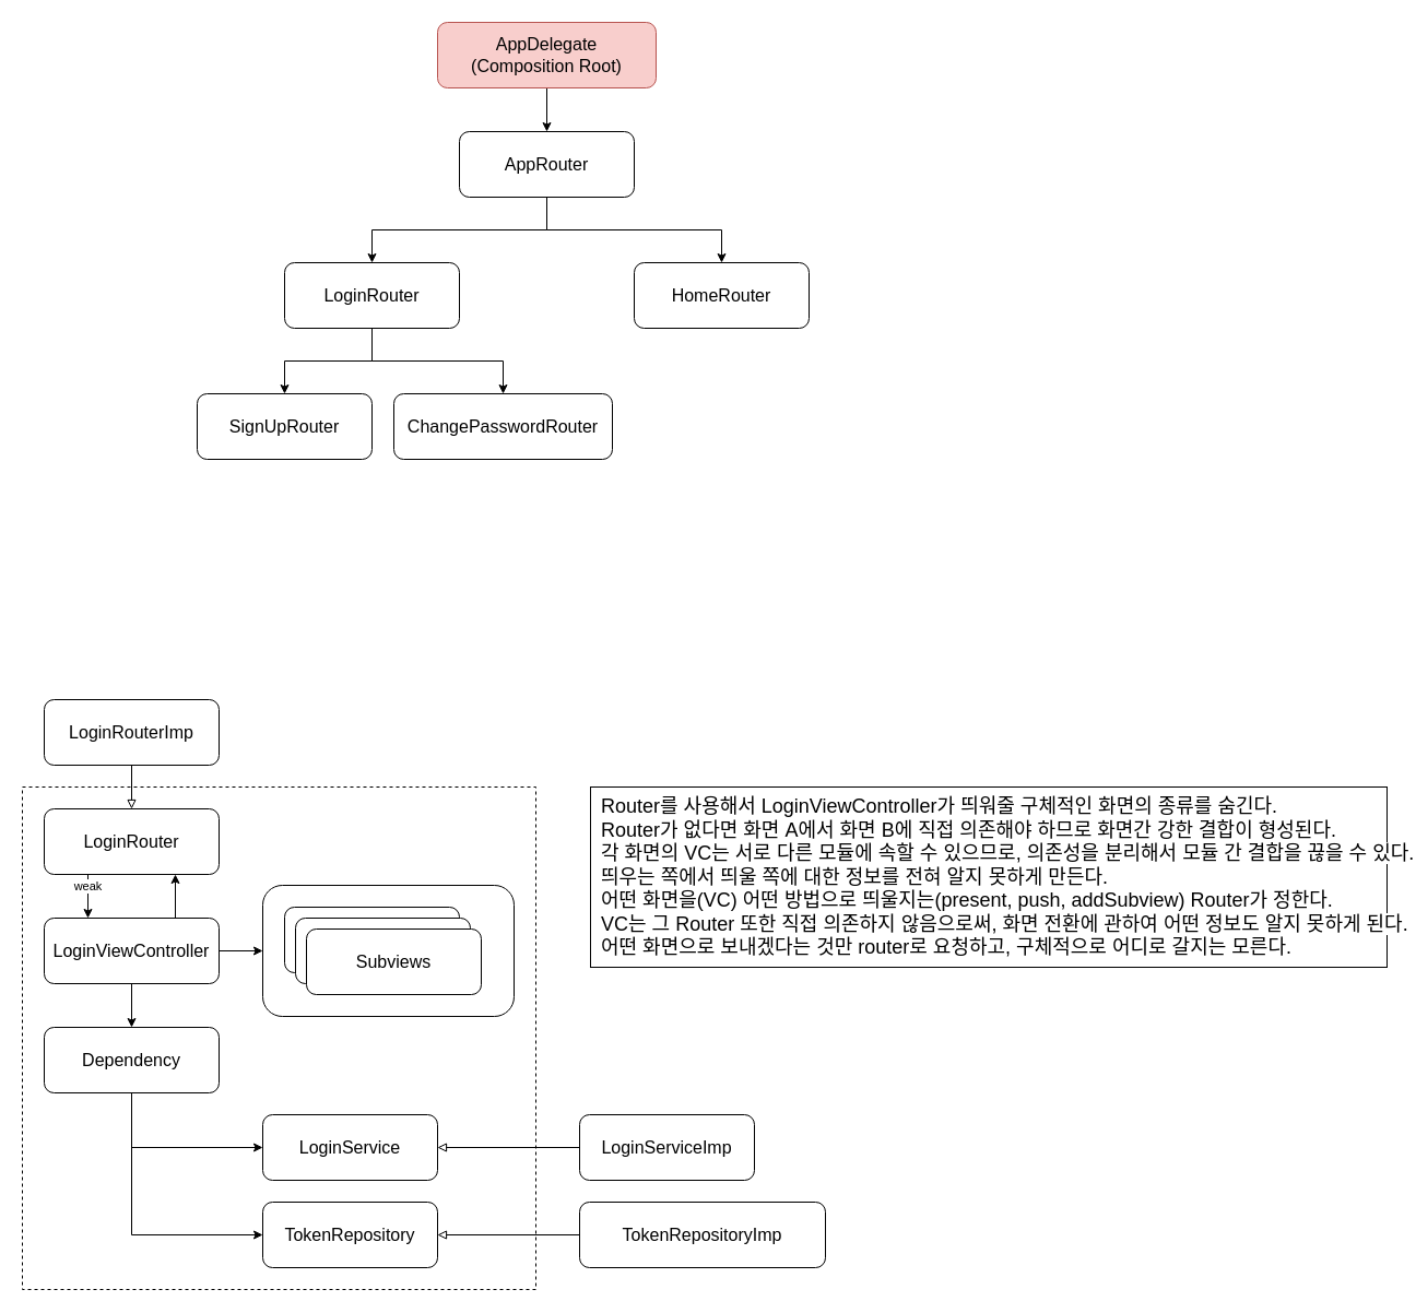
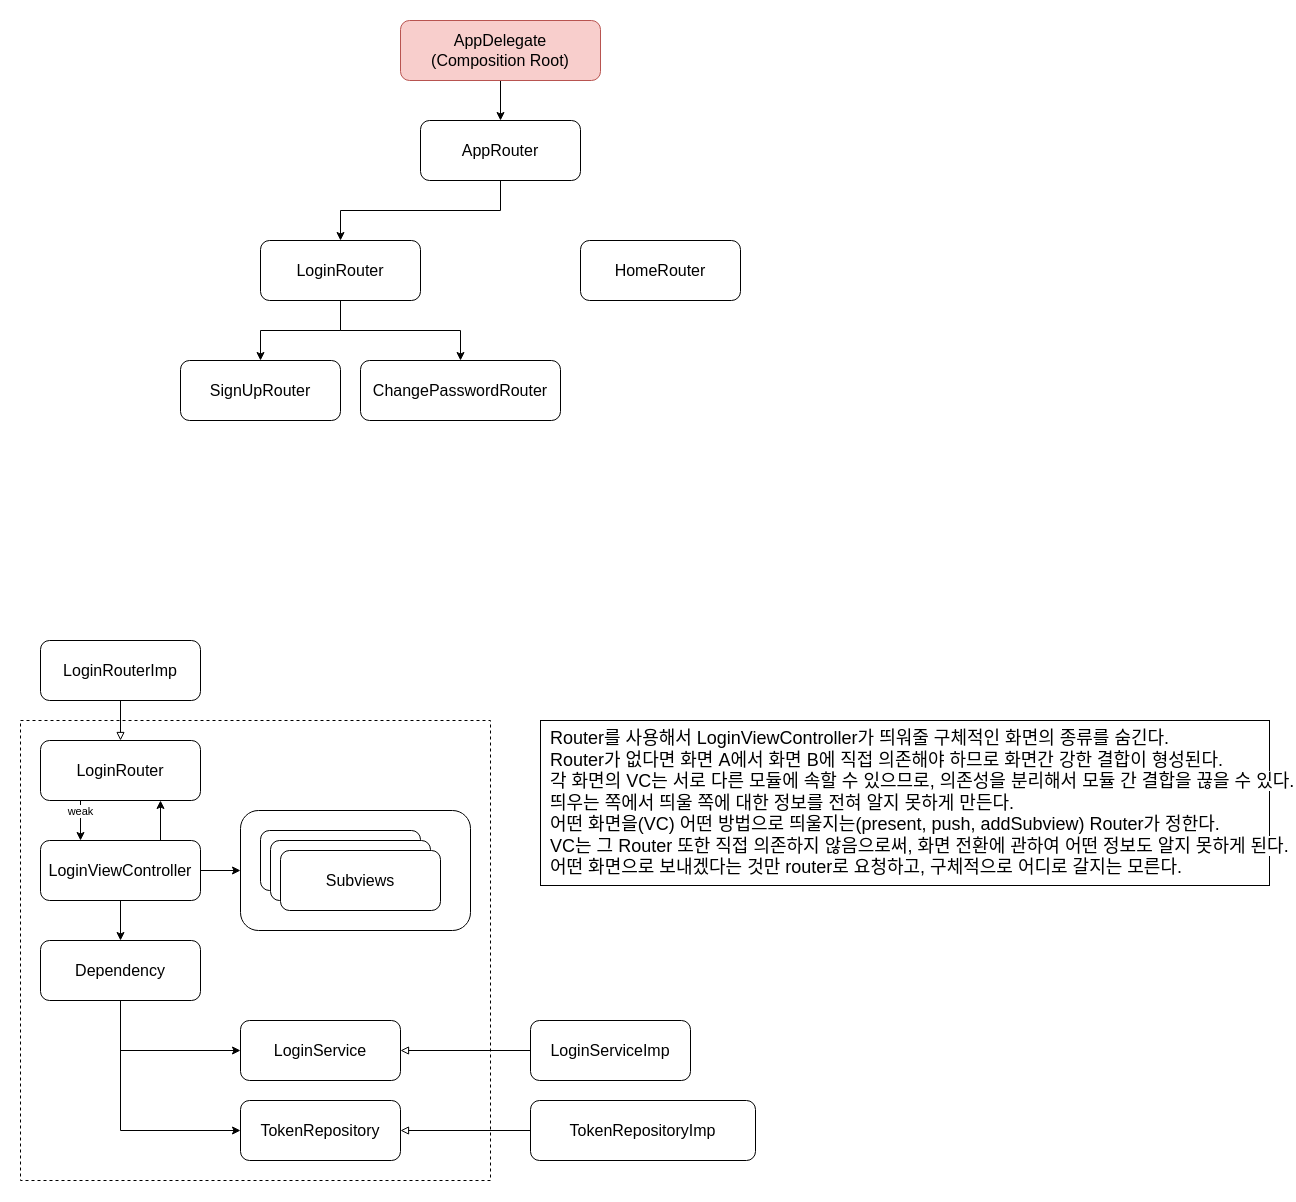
  <mxCell id="0" />
  <mxCell id="1" parent="0" />
  <mxCell id="2" value="" style="rounded=0;whiteSpace=wrap;html=1;fillColor=none;dashed=1;" vertex="1" parent="1"><mxGeometry x="20" y="720" width="470" height="460" as="geometry" /></mxCell>
  <mxCell id="3" style="edgeStyle=orthogonalEdgeStyle;rounded=0;orthogonalLoop=1;jettySize=auto;html=1;exitX=0.5;exitY=1;exitDx=0;exitDy=0;entryX=0.5;entryY=0;entryDx=0;entryDy=0;" edge="1" parent="1" source="4" target="7"><mxGeometry relative="1" as="geometry" /></mxCell>
  <mxCell id="4" value="AppDelegate&lt;br&gt;(Composition Root)" style="rounded=1;whiteSpace=wrap;html=1;fontSize=16;fillColor=#f8cecc;strokeColor=#b85450;" vertex="1" parent="1"><mxGeometry x="400" y="20" width="200" height="60" as="geometry" /></mxCell>
- <mxCell id="5" style="edgeStyle=orthogonalEdgeStyle;rounded=0;orthogonalLoop=1;jettySize=auto;html=1;exitX=0.5;exitY=1;exitDx=0;exitDy=0;entryX=0.5;entryY=0;entryDx=0;entryDy=0;" edge="1" parent="1" source="7" target="8"><mxGeometry relative="1" as="geometry" /></mxCell>
  <mxCell id="6" style="edgeStyle=orthogonalEdgeStyle;rounded=0;orthogonalLoop=1;jettySize=auto;html=1;exitX=0.5;exitY=1;exitDx=0;exitDy=0;entryX=0.5;entryY=0;entryDx=0;entryDy=0;" edge="1" parent="1" source="7" target="11"><mxGeometry relative="1" as="geometry" /></mxCell>
  <mxCell id="7" value="AppRouter" style="rounded=1;whiteSpace=wrap;html=1;fontSize=16;" vertex="1" parent="1"><mxGeometry y="120" width="160" height="60" as="geometry" x="420" /></mxCell>
  <mxCell id="8" value="HomeRouter" style="rounded=1;whiteSpace=wrap;html=1;fontSize=16;" vertex="1" parent="1"><mxGeometry x="580" y="240" width="160" height="60" as="geometry" /></mxCell>
  <mxCell id="9" style="edgeStyle=orthogonalEdgeStyle;rounded=0;orthogonalLoop=1;jettySize=auto;html=1;exitX=0.5;exitY=1;exitDx=0;exitDy=0;entryX=0.5;entryY=0;entryDx=0;entryDy=0;" edge="1" parent="1" source="11" target="12"><mxGeometry relative="1" as="geometry" /></mxCell>
  <mxCell id="10" style="edgeStyle=orthogonalEdgeStyle;rounded=0;orthogonalLoop=1;jettySize=auto;html=1;exitX=0.5;exitY=1;exitDx=0;exitDy=0;entryX=0.5;entryY=0;entryDx=0;entryDy=0;" edge="1" parent="1" source="11" target="13"><mxGeometry relative="1" as="geometry" /></mxCell>
  <mxCell id="11" value="LoginRouter" style="rounded=1;whiteSpace=wrap;html=1;fontSize=16;" vertex="1" parent="1"><mxGeometry x="260" y="240" width="160" height="60" as="geometry" /></mxCell>
  <mxCell id="12" value="SignUpRouter" style="rounded=1;whiteSpace=wrap;html=1;fontSize=16;" vertex="1" parent="1"><mxGeometry x="180" y="360" width="160" height="60" as="geometry" /></mxCell>
  <mxCell id="13" value="ChangePasswordRouter" style="rounded=1;whiteSpace=wrap;html=1;fontSize=16;" vertex="1" parent="1"><mxGeometry x="360" y="360" width="200" height="60" as="geometry" /></mxCell>
  <mxCell id="14" style="edgeStyle=orthogonalEdgeStyle;rounded=0;orthogonalLoop=1;jettySize=auto;html=1;exitX=0.25;exitY=1;exitDx=0;exitDy=0;entryX=0.25;entryY=0;entryDx=0;entryDy=0;" edge="1" parent="1" source="16" target="20"><mxGeometry relative="1" as="geometry" /></mxCell>
  <mxCell id="15" value="weak" style="edgeLabel;html=1;align=center;verticalAlign=middle;resizable=0;points=[];" vertex="1" connectable="0" parent="14"><mxGeometry x="-0.593" y="-1" relative="1" as="geometry"><mxPoint y="2" as="offset" /></mxGeometry></mxCell>
  <mxCell id="16" value="LoginRouter" style="rounded=1;whiteSpace=wrap;html=1;fontSize=16;" vertex="1" parent="1"><mxGeometry x="40" y="740" width="160" height="60" as="geometry" /></mxCell>
  <mxCell id="17" style="edgeStyle=orthogonalEdgeStyle;rounded=0;orthogonalLoop=1;jettySize=auto;html=1;exitX=0.75;exitY=0;exitDx=0;exitDy=0;entryX=0.75;entryY=1;entryDx=0;entryDy=0;" edge="1" parent="1" source="20" target="16"><mxGeometry relative="1" as="geometry" /></mxCell>
  <mxCell id="18" style="edgeStyle=orthogonalEdgeStyle;rounded=0;orthogonalLoop=1;jettySize=auto;html=1;exitX=1;exitY=0.5;exitDx=0;exitDy=0;entryX=0;entryY=0.5;entryDx=0;entryDy=0;" edge="1" parent="1" source="20" target="22"><mxGeometry relative="1" as="geometry" /></mxCell>
  <mxCell id="19" style="edgeStyle=orthogonalEdgeStyle;rounded=0;orthogonalLoop=1;jettySize=auto;html=1;exitX=0.5;exitY=1;exitDx=0;exitDy=0;entryX=0.5;entryY=0;entryDx=0;entryDy=0;" edge="1" parent="1" source="20" target="29"><mxGeometry relative="1" as="geometry" /></mxCell>
  <mxCell id="20" value="LoginViewController" style="rounded=1;whiteSpace=wrap;html=1;fontSize=16;" vertex="1" parent="1"><mxGeometry x="40" y="840" width="160" height="60" as="geometry" /></mxCell>
  <mxCell id="21" value="" style="group" vertex="1" connectable="0" parent="1"><mxGeometry x="240" y="810" width="230" height="120" as="geometry" /></mxCell>
  <mxCell id="22" value="" style="rounded=1;whiteSpace=wrap;html=1;fontSize=16;" vertex="1" parent="21"><mxGeometry width="230" height="120" as="geometry" /></mxCell>
  <mxCell id="23" value="" style="group" vertex="1" connectable="0" parent="21"><mxGeometry x="20" y="20" width="180" height="80" as="geometry" /></mxCell>
  <mxCell id="24" value="ViewController" style="rounded=1;whiteSpace=wrap;html=1;fontSize=16;" vertex="1" parent="23"><mxGeometry width="160" height="60" as="geometry" /></mxCell>
  <mxCell id="25" value="ViewController" style="rounded=1;whiteSpace=wrap;html=1;fontSize=16;" vertex="1" parent="23"><mxGeometry x="10" y="10" width="160" height="60" as="geometry" /></mxCell>
  <mxCell id="26" value="Subviews" style="rounded=1;whiteSpace=wrap;html=1;fontSize=16;" vertex="1" parent="23"><mxGeometry x="20" y="20" width="160" height="60" as="geometry" /></mxCell>
  <mxCell id="27" style="edgeStyle=orthogonalEdgeStyle;rounded=0;orthogonalLoop=1;jettySize=auto;html=1;exitX=0.5;exitY=1;exitDx=0;exitDy=0;entryX=0;entryY=0.5;entryDx=0;entryDy=0;" edge="1" parent="1" source="29" target="30"><mxGeometry relative="1" as="geometry" /></mxCell>
  <mxCell id="28" style="edgeStyle=orthogonalEdgeStyle;rounded=0;orthogonalLoop=1;jettySize=auto;html=1;exitX=0.5;exitY=1;exitDx=0;exitDy=0;entryX=0;entryY=0.5;entryDx=0;entryDy=0;" edge="1" parent="1" source="29" target="31"><mxGeometry relative="1" as="geometry" /></mxCell>
  <mxCell id="29" value="Dependency" style="rounded=1;whiteSpace=wrap;html=1;fontSize=16;" vertex="1" parent="1"><mxGeometry x="40" y="940" width="160" height="60" as="geometry" /></mxCell>
  <mxCell id="30" value="LoginService" style="rounded=1;whiteSpace=wrap;html=1;fontSize=16;" vertex="1" parent="1"><mxGeometry x="240" y="1020" width="160" height="60" as="geometry" /></mxCell>
  <mxCell id="31" value="TokenRepository" style="rounded=1;whiteSpace=wrap;html=1;fontSize=16;" vertex="1" parent="1"><mxGeometry x="240" y="1100" width="160" height="60" as="geometry" /></mxCell>
  <mxCell id="32" style="edgeStyle=orthogonalEdgeStyle;rounded=0;orthogonalLoop=1;jettySize=auto;html=1;exitX=0.5;exitY=1;exitDx=0;exitDy=0;entryX=0.5;entryY=0;entryDx=0;entryDy=0;endArrow=block;endFill=0;" edge="1" parent="1" source="33" target="16"><mxGeometry relative="1" as="geometry" /></mxCell>
  <mxCell id="33" value="LoginRouterImp" style="rounded=1;whiteSpace=wrap;html=1;fontSize=16;" vertex="1" parent="1"><mxGeometry x="40" y="640" width="160" height="60" as="geometry" /></mxCell>
  <mxCell id="34" style="edgeStyle=orthogonalEdgeStyle;rounded=0;orthogonalLoop=1;jettySize=auto;html=1;exitX=0;exitY=0.5;exitDx=0;exitDy=0;entryX=1;entryY=0.5;entryDx=0;entryDy=0;endArrow=block;endFill=0;" edge="1" parent="1" source="35" target="31"><mxGeometry relative="1" as="geometry" /></mxCell>
  <mxCell id="35" value="TokenRepositoryImp" style="rounded=1;whiteSpace=wrap;html=1;fontSize=16;" vertex="1" parent="1"><mxGeometry x="530" y="1100" width="225" height="60" as="geometry" /></mxCell>
  <mxCell id="36" style="edgeStyle=orthogonalEdgeStyle;rounded=0;orthogonalLoop=1;jettySize=auto;html=1;exitX=0;exitY=0.5;exitDx=0;exitDy=0;entryX=1;entryY=0.5;entryDx=0;entryDy=0;endArrow=block;endFill=0;" edge="1" parent="1" source="37" target="30"><mxGeometry relative="1" as="geometry" /></mxCell>
  <mxCell id="37" value="LoginServiceImp" style="rounded=1;whiteSpace=wrap;html=1;fontSize=16;" vertex="1" parent="1"><mxGeometry x="530" y="1020" width="160" height="60" as="geometry" /></mxCell>
  <mxCell id="38" value="&lt;span style=&quot;color: rgb(0, 0, 0); font-family: Helvetica; font-size: 18px; font-style: normal; font-variant-ligatures: normal; font-variant-caps: normal; font-weight: 400; letter-spacing: normal; orphans: 2; text-indent: 0px; text-transform: none; widows: 2; word-spacing: 0px; -webkit-text-stroke-width: 0px; white-space: nowrap; background-color: rgb(255, 255, 255); text-decoration-thickness: initial; text-decoration-style: initial; text-decoration-color: initial; float: none; display: inline !important;&quot;&gt;Router를 사용해서 LoginViewController가 띄워줄 구체적인 화면의 종류를 숨긴다.&lt;br&gt;Router가 없다면 화면 A에서 화면 B에 직접 의존해야 하므로&amp;nbsp;화면간 강한 결합이 형성된다.&lt;br&gt;각 화면의 VC는 서로 다른 모듈에 속할 수 있으므로, 의존성을 분리해서 모듈 간 결합을 끊을 수 있다.&lt;br&gt;띄우는 쪽에서 띄울 쪽에 대한 정보를 전혀 알지 못하게 만든다.&lt;br&gt;어떤 화면을(VC) 어떤 방법으로 띄울지는(present, push, addSubview) Router가 정한다.&lt;br&gt;VC는 그 Router 또한 직접 의존하지 않음으로써, 화면 전환에 관하여 어떤 정보도 알지 못하게 된다.&lt;br&gt;어떤 화면으로 보내겠다는 것만 router로 요청하고, 구체적으로 어디로 갈지는 모른다.&lt;/span&gt;" style="html=1;align=left;whiteSpace=wrap;fontSize=18;spacingLeft=8;" vertex="1" parent="1"><mxGeometry x="540" y="720" width="729" height="165" as="geometry" /></mxCell>
